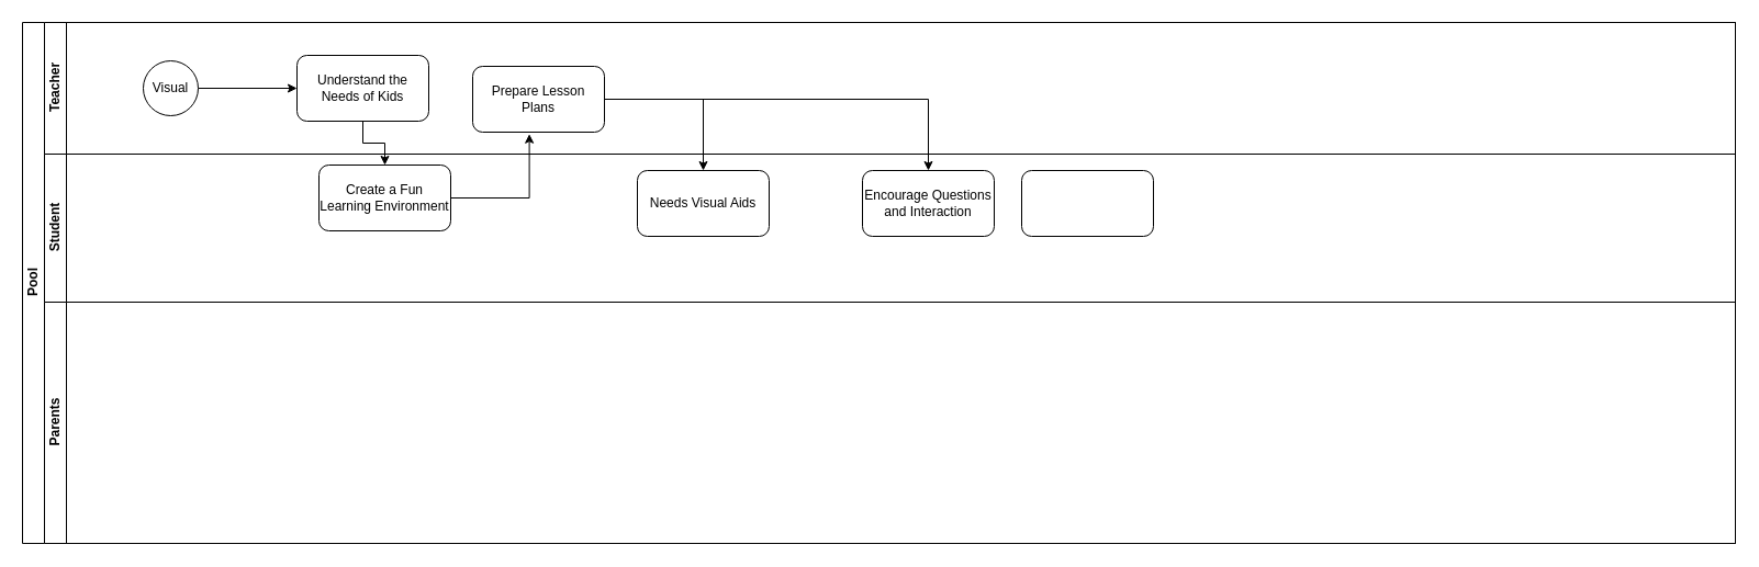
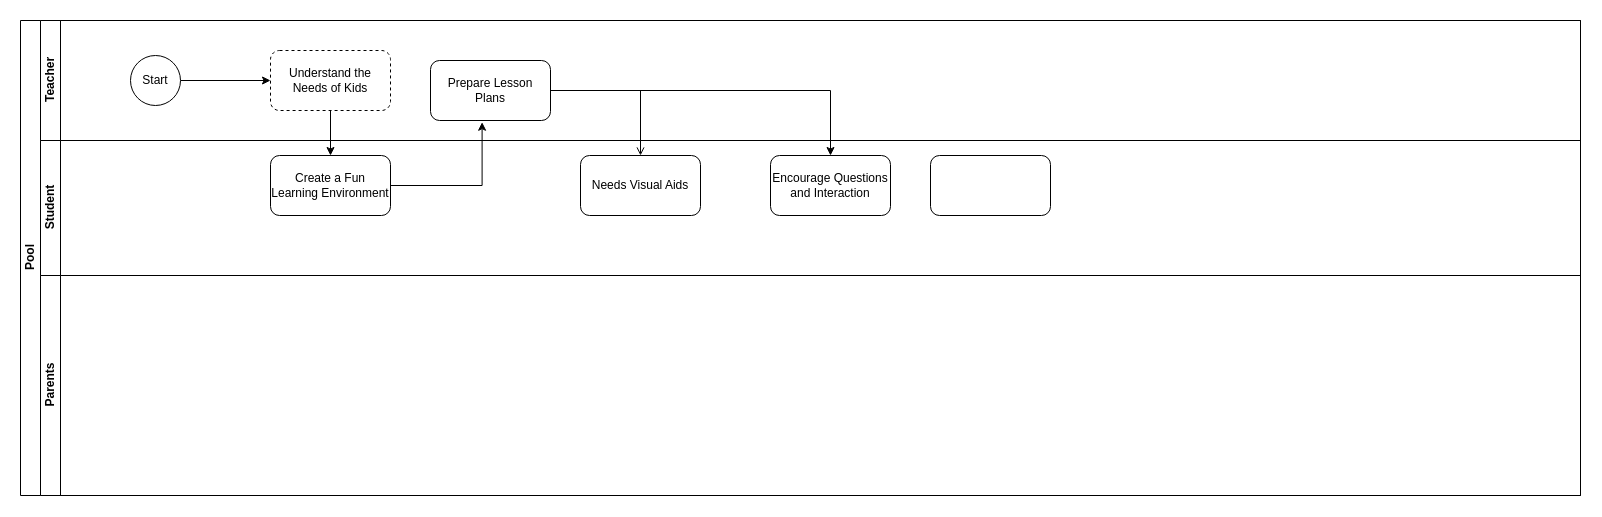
  <mxCell id="0" />
  <mxCell id="1" parent="0" />
  <mxCell id="2" value="Pool" style="swimlane;childLayout=stackLayout;resizeParent=1;resizeParentMax=0;horizontal=0;startSize=20;horizontalStack=0;html=1;" vertex="1" parent="1"><mxGeometry x="20" y="20" width="1560" height="475" as="geometry" /></mxCell>
  <mxCell id="3" value="Teacher" style="swimlane;startSize=20;horizontal=0;html=1;" vertex="1" parent="2"><mxGeometry x="20" width="1540" height="120" as="geometry" /></mxCell>
  <mxCell id="4" style="edgeStyle=orthogonalEdgeStyle;rounded=0;orthogonalLoop=1;jettySize=auto;html=1;" edge="1" parent="3" source="5" target="6"><mxGeometry relative="1" as="geometry" /></mxCell>
- <mxCell id="5" value="Visual" style="ellipse;whiteSpace=wrap;html=1;aspect=fixed;" vertex="1" parent="3"><mxGeometry x="90" y="35" width="50" height="50" as="geometry" /></mxCell>
- <mxCell id="6" value="Understand the Needs of Kids" style="rounded=1;whiteSpace=wrap;html=1;" vertex="1" parent="3"><mxGeometry x="230" y="30" width="120" height="60" as="geometry" /></mxCell>
+ <mxCell id="5" value="Start" style="ellipse;whiteSpace=wrap;html=1;aspect=fixed;" vertex="1" parent="3"><mxGeometry x="90" y="35" width="50" height="50" as="geometry" /></mxCell>
+ <mxCell id="6" value="Understand the Needs of Kids" style="rounded=1;whiteSpace=wrap;html=1;dashed=1;" vertex="1" parent="3"><mxGeometry x="230" y="30" width="120" height="60" as="geometry" /></mxCell>
  <mxCell id="7" value="Prepare Lesson Plans" style="rounded=1;whiteSpace=wrap;html=1;" vertex="1" parent="3"><mxGeometry x="390" y="40" width="120" height="60" as="geometry" /></mxCell>
  <mxCell id="8" value="Student" style="swimlane;startSize=20;horizontal=0;html=1;" vertex="1" parent="2"><mxGeometry x="20" y="120" width="1540" height="135" as="geometry" /></mxCell>
- <mxCell id="9" value="Create a Fun Learning Environment" style="rounded=1;whiteSpace=wrap;html=1;" vertex="1" parent="8"><mxGeometry x="250" y="10" width="120" height="60" as="geometry" /></mxCell>
+ <mxCell id="9" value="Create a Fun Learning Environment" style="rounded=1;whiteSpace=wrap;html=1;" vertex="1" parent="8"><mxGeometry x="230" y="15" width="120" height="60" as="geometry" /></mxCell>
  <mxCell id="10" value="Needs Visual Aids" style="rounded=1;whiteSpace=wrap;html=1;" vertex="1" parent="8"><mxGeometry x="540" y="15" width="120" height="60" as="geometry" /></mxCell>
- <mxCell id="11" value="Encourage Questions and Interaction" style="rounded=1;whiteSpace=wrap;html=1;" vertex="1" parent="8"><mxGeometry x="745" y="15" width="120" height="60" as="geometry" /></mxCell>
+ <mxCell id="11" value="Encourage Questions and Interaction" style="rounded=1;whiteSpace=wrap;html=1;" vertex="1" parent="8"><mxGeometry x="730" y="15" width="120" height="60" as="geometry" /></mxCell>
  <mxCell id="12" value="" style="rounded=1;whiteSpace=wrap;html=1;" vertex="1" parent="8"><mxGeometry x="890" y="15" width="120" height="60" as="geometry" /></mxCell>
  <mxCell id="13" value="Parents" style="swimlane;startSize=20;horizontal=0;html=1;" vertex="1" parent="2"><mxGeometry x="20" y="255" width="1540" height="220" as="geometry" /></mxCell>
  <mxCell id="14" style="edgeStyle=orthogonalEdgeStyle;rounded=0;orthogonalLoop=1;jettySize=auto;html=1;" edge="1" parent="2" source="6" target="9"><mxGeometry relative="1" as="geometry" /></mxCell>
  <mxCell id="15" style="edgeStyle=orthogonalEdgeStyle;rounded=0;orthogonalLoop=1;jettySize=auto;html=1;entryX=0.43;entryY=1.029;entryDx=0;entryDy=0;entryPerimeter=0;" edge="1" parent="2" source="9" target="7"><mxGeometry relative="1" as="geometry" /></mxCell>
- <mxCell id="16" style="edgeStyle=orthogonalEdgeStyle;rounded=0;orthogonalLoop=1;jettySize=auto;html=1;" edge="1" parent="2" source="7" target="10"><mxGeometry relative="1" as="geometry" /></mxCell>
+ <mxCell id="16" style="edgeStyle=orthogonalEdgeStyle;rounded=0;orthogonalLoop=1;jettySize=auto;html=1;endArrow=open;" edge="1" parent="2" source="7" target="10"><mxGeometry relative="1" as="geometry" /></mxCell>
  <mxCell id="17" style="edgeStyle=orthogonalEdgeStyle;rounded=0;orthogonalLoop=1;jettySize=auto;html=1;" edge="1" parent="2" source="7" target="11"><mxGeometry relative="1" as="geometry" /></mxCell>
